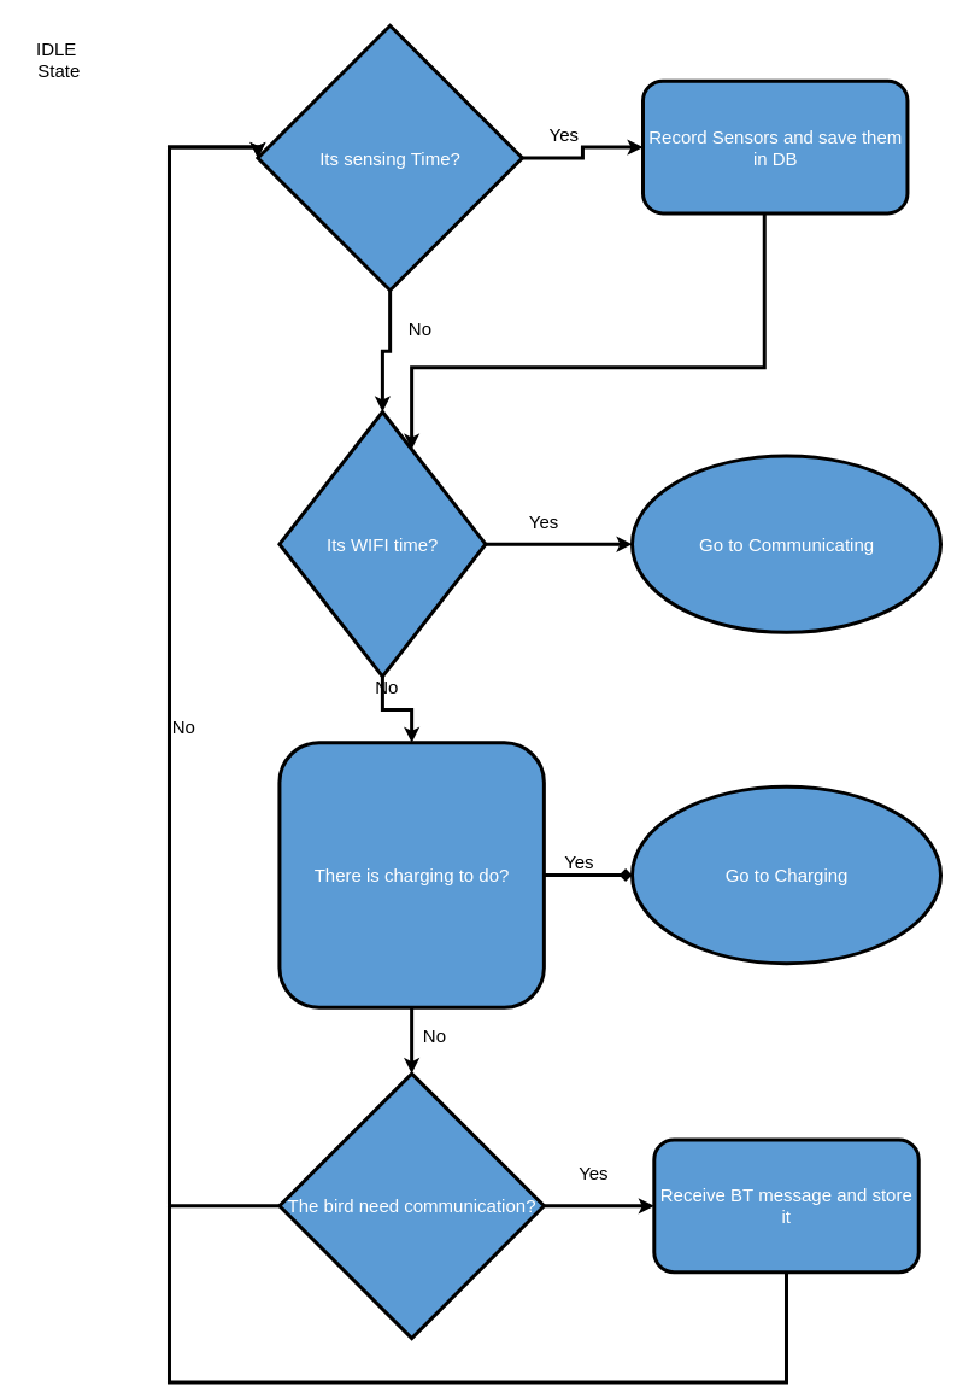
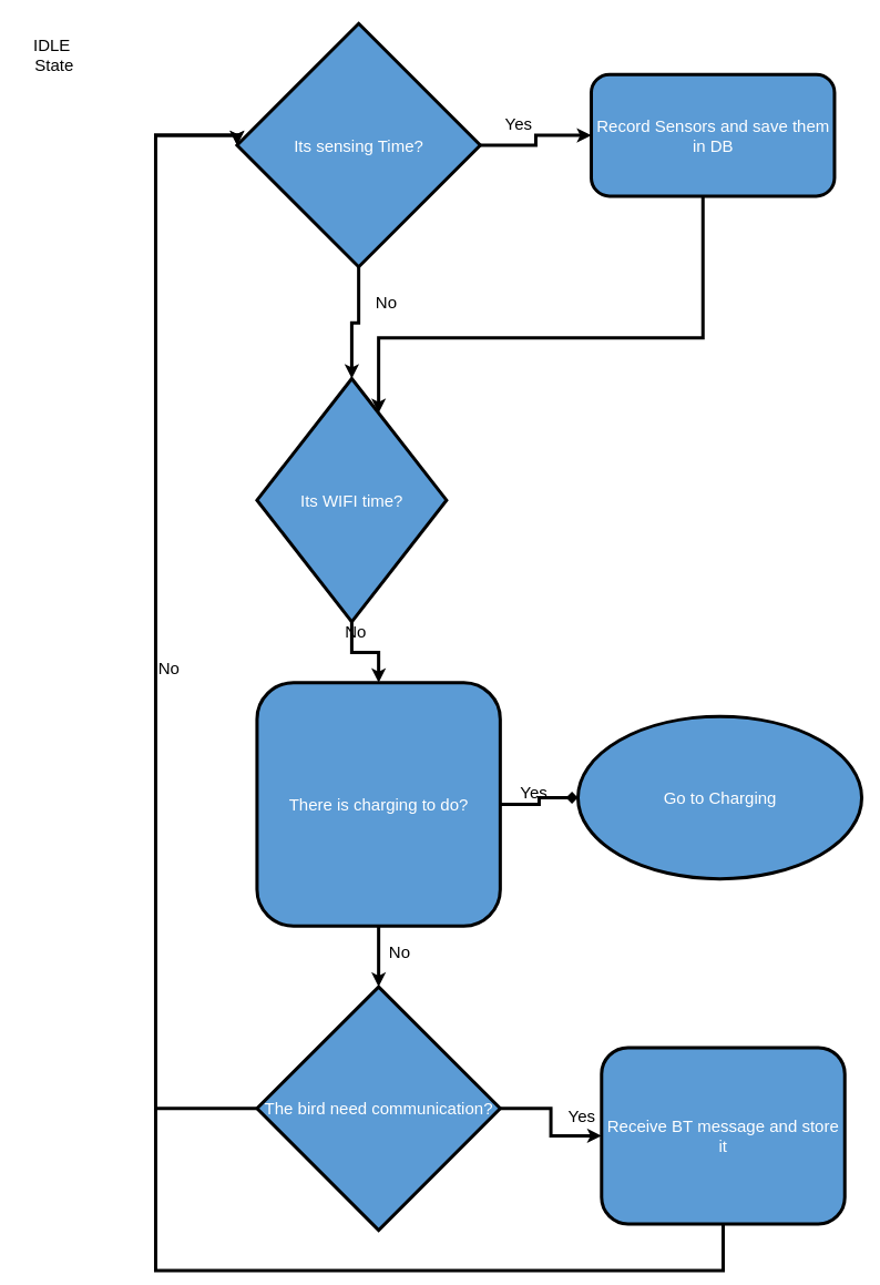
  <mxCell id="0" />
  <mxCell id="1" parent="0" />
  <mxCell id="2" value="" style="group;fontSize=25;" parent="1" vertex="1" connectable="0"><mxGeometry x="20" y="20" width="1280.32" height="1890" as="geometry" /></mxCell>
  <mxCell id="3" value="IDLE&amp;nbsp;&lt;br style=&quot;font-size: 25px&quot;&gt;State" style="text;html=1;strokeColor=none;fillColor=none;align=center;verticalAlign=middle;whiteSpace=wrap;rounded=0;strokeWidth=5;fontSize=25;" parent="2" vertex="1"><mxGeometry y="30.484" width="121.935" height="60.968" as="geometry" /></mxCell>
  <mxCell id="4" value="Its sensing Time?" style="rhombus;whiteSpace=wrap;html=1;fillColor=#5B9BD5;fontColor=#FFFFFF;strokeWidth=5;fontSize=25;" parent="2" vertex="1"><mxGeometry x="335.806" y="15" width="365.806" height="365.806" as="geometry" /></mxCell>
  <mxCell id="5" value="Its WIFI time?" style="rhombus;whiteSpace=wrap;html=1;fillColor=#5B9BD5;fontColor=#FFFFFF;strokeWidth=5;fontSize=25;" parent="2" vertex="1"><mxGeometry x="365.806" y="548.71" width="285" height="365.806" as="geometry" /></mxCell>
  <mxCell id="6" value="No" style="edgeStyle=orthogonalEdgeStyle;rounded=0;orthogonalLoop=1;jettySize=auto;html=1;labelBackgroundColor=none;strokeWidth=5;fontSize=25;" parent="2" source="4" target="5" edge="1"><mxGeometry x="-0.407" y="41" relative="1" as="geometry"><mxPoint as="offset" /></mxGeometry></mxCell>
  <mxCell id="7" value="No" style="edgeStyle=orthogonalEdgeStyle;rounded=0;orthogonalLoop=1;jettySize=auto;html=1;entryX=0;entryY=0.5;entryDx=0;entryDy=0;labelBackgroundColor=none;strokeWidth=5;fontSize=25;" parent="2" source="8" target="4" edge="1"><mxGeometry x="-0.069" y="-20" relative="1" as="geometry"><Array as="points"><mxPoint x="213.387" y="1646.129" /><mxPoint x="213.387" y="182.903" /></Array><mxPoint as="offset" /></mxGeometry></mxCell>
  <mxCell id="8" value="The bird need communication?" style="rhombus;whiteSpace=wrap;html=1;fillColor=#5B9BD5;fontColor=#FFFFFF;strokeWidth=5;fontSize=25;" parent="2" vertex="1"><mxGeometry x="365.806" y="1463.226" width="365.806" height="365.806" as="geometry" /></mxCell>
  <mxCell id="9" value="No" style="edgeStyle=orthogonalEdgeStyle;rounded=0;orthogonalLoop=1;jettySize=auto;html=1;labelBackgroundColor=none;strokeWidth=5;fontSize=25;" parent="2" source="10" target="8" edge="1"><mxGeometry x="-0.164" y="31" relative="1" as="geometry"><mxPoint as="offset" /></mxGeometry></mxCell>
  <mxCell id="10" value="&lt;font style=&quot;font-size: 25px;&quot;&gt;There is charging to do?&lt;/font&gt;" style="whiteSpace=wrap;html=1;fillColor=#5B9BD5;fontColor=#FFFFFF;strokeWidth=5;fontSize=25;rounded=1;" parent="2" vertex="1"><mxGeometry x="365.806" y="1005.968" width="365.806" height="365.806" as="geometry" /></mxCell>
  <mxCell id="11" value="No" style="edgeStyle=orthogonalEdgeStyle;rounded=0;orthogonalLoop=1;jettySize=auto;html=1;labelBackgroundColor=none;strokeWidth=5;fontSize=25;" parent="2" source="5" target="10" edge="1"><mxGeometry x="-0.224" y="31" relative="1" as="geometry"><mxPoint as="offset" /></mxGeometry></mxCell>
  <mxCell id="12" style="edgeStyle=orthogonalEdgeStyle;rounded=0;orthogonalLoop=1;jettySize=auto;html=1;strokeWidth=5;fontSize=25;" parent="2" source="13" target="5" edge="1"><mxGeometry relative="1" as="geometry"><Array as="points"><mxPoint x="1036.45" y="487.742" /><mxPoint x="548.709" y="487.742" /></Array></mxGeometry></mxCell>
  <mxCell id="13" value="Record Sensors and save them in DB" style="rounded=1;whiteSpace=wrap;html=1;fillColor=#5B9BD5;fontColor=#FFFFFF;strokeWidth=5;fontSize=25;" parent="2" vertex="1"><mxGeometry x="868.547" y="91.452" width="365.806" height="182.903" as="geometry" /></mxCell>
  <mxCell id="14" value="Yes" style="edgeStyle=orthogonalEdgeStyle;rounded=0;orthogonalLoop=1;jettySize=auto;html=1;labelBackgroundColor=none;strokeWidth=5;fontSize=25;" parent="2" source="4" target="13" edge="1"><mxGeometry x="-0.371" y="33" relative="1" as="geometry"><mxPoint as="offset" /></mxGeometry></mxCell>
- <mxCell id="15" value="Go to Communicating" style="ellipse;whiteSpace=wrap;html=1;fillColor=#5B9BD5;fontColor=#FFFFFF;strokeWidth=5;fontSize=25;" parent="2" vertex="1"><mxGeometry x="853.547" y="609.677" width="426.773" height="243.871" as="geometry" /></mxCell>
- <mxCell id="16" value="Yes" style="edgeStyle=orthogonalEdgeStyle;rounded=0;orthogonalLoop=1;jettySize=auto;html=1;labelBackgroundColor=none;strokeWidth=5;fontSize=25;" parent="2" source="5" target="15" edge="1"><mxGeometry x="-0.207" y="32" relative="1" as="geometry"><mxPoint as="offset" /></mxGeometry></mxCell>
- <mxCell id="17" value="Go to Charging" style="ellipse;whiteSpace=wrap;html=1;fillColor=#5B9BD5;fontColor=#FFFFFF;strokeWidth=5;fontSize=25;" parent="2" vertex="1"><mxGeometry x="853.547" y="1066.935" width="426.773" height="243.871" as="geometry" /></mxCell>
+ <mxCell id="17" value="Go to Charging" style="ellipse;whiteSpace=wrap;html=1;fillColor=#5B9BD5;fontColor=#FFFFFF;strokeWidth=5;fontSize=25;" parent="2" vertex="1"><mxGeometry x="848.547" y="1056.935" width="426.773" height="243.871" as="geometry" /></mxCell>
  <mxCell id="18" value="Yes" style="edgeStyle=orthogonalEdgeStyle;rounded=0;orthogonalLoop=1;jettySize=auto;html=1;labelBackgroundColor=none;strokeWidth=5;fontSize=25;endArrow=diamond;" parent="2" source="10" target="17" edge="1"><mxGeometry x="-0.206" y="19" relative="1" as="geometry"><mxPoint as="offset" /></mxGeometry></mxCell>
  <mxCell id="19" style="edgeStyle=orthogonalEdgeStyle;rounded=0;orthogonalLoop=1;jettySize=auto;html=1;entryX=0;entryY=0.5;entryDx=0;entryDy=0;strokeWidth=5;fontSize=25;" parent="2" source="20" target="4" edge="1"><mxGeometry relative="1" as="geometry"><Array as="points"><mxPoint x="1066.933" y="1890.0" /><mxPoint x="213.387" y="1890.0" /><mxPoint x="213.387" y="182.903" /></Array></mxGeometry></mxCell>
- <mxCell id="20" value="Receive BT message and store it" style="rounded=1;whiteSpace=wrap;html=1;fillColor=#5B9BD5;fontColor=#FFFFFF;strokeWidth=5;fontSize=25;" parent="2" vertex="1"><mxGeometry x="884.03" y="1554.677" width="365.806" height="182.903" as="geometry" /></mxCell>
+ <mxCell id="20" value="Receive BT message and store it" style="rounded=1;whiteSpace=wrap;html=1;fillColor=#5B9BD5;fontColor=#FFFFFF;strokeWidth=5;fontSize=25;" parent="2" vertex="1"><mxGeometry x="884.03" y="1554.677" width="365.806" height="265" as="geometry" /></mxCell>
  <mxCell id="21" value="Yes" style="edgeStyle=orthogonalEdgeStyle;rounded=0;orthogonalLoop=1;jettySize=auto;html=1;labelBackgroundColor=none;strokeWidth=5;fontSize=25;" parent="2" source="8" target="20" edge="1"><mxGeometry x="-0.102" y="46" relative="1" as="geometry"><mxPoint as="offset" /></mxGeometry></mxCell>
